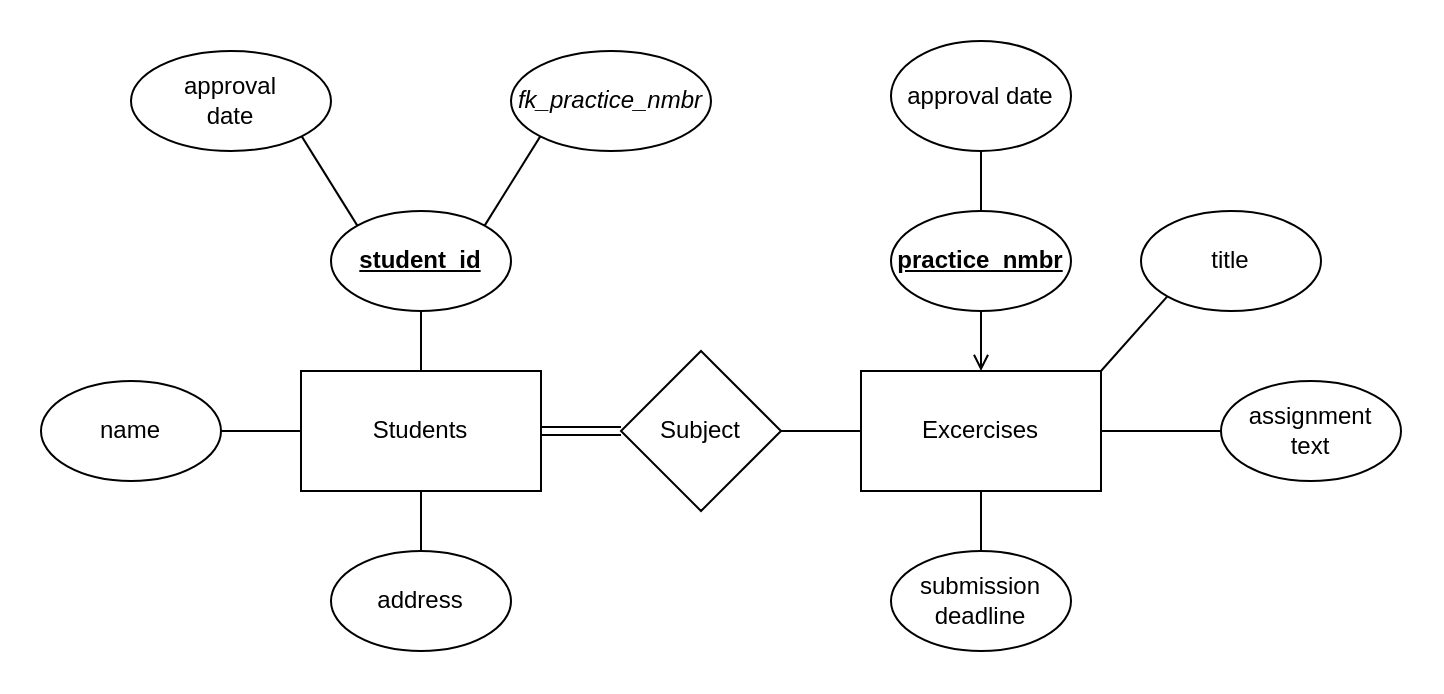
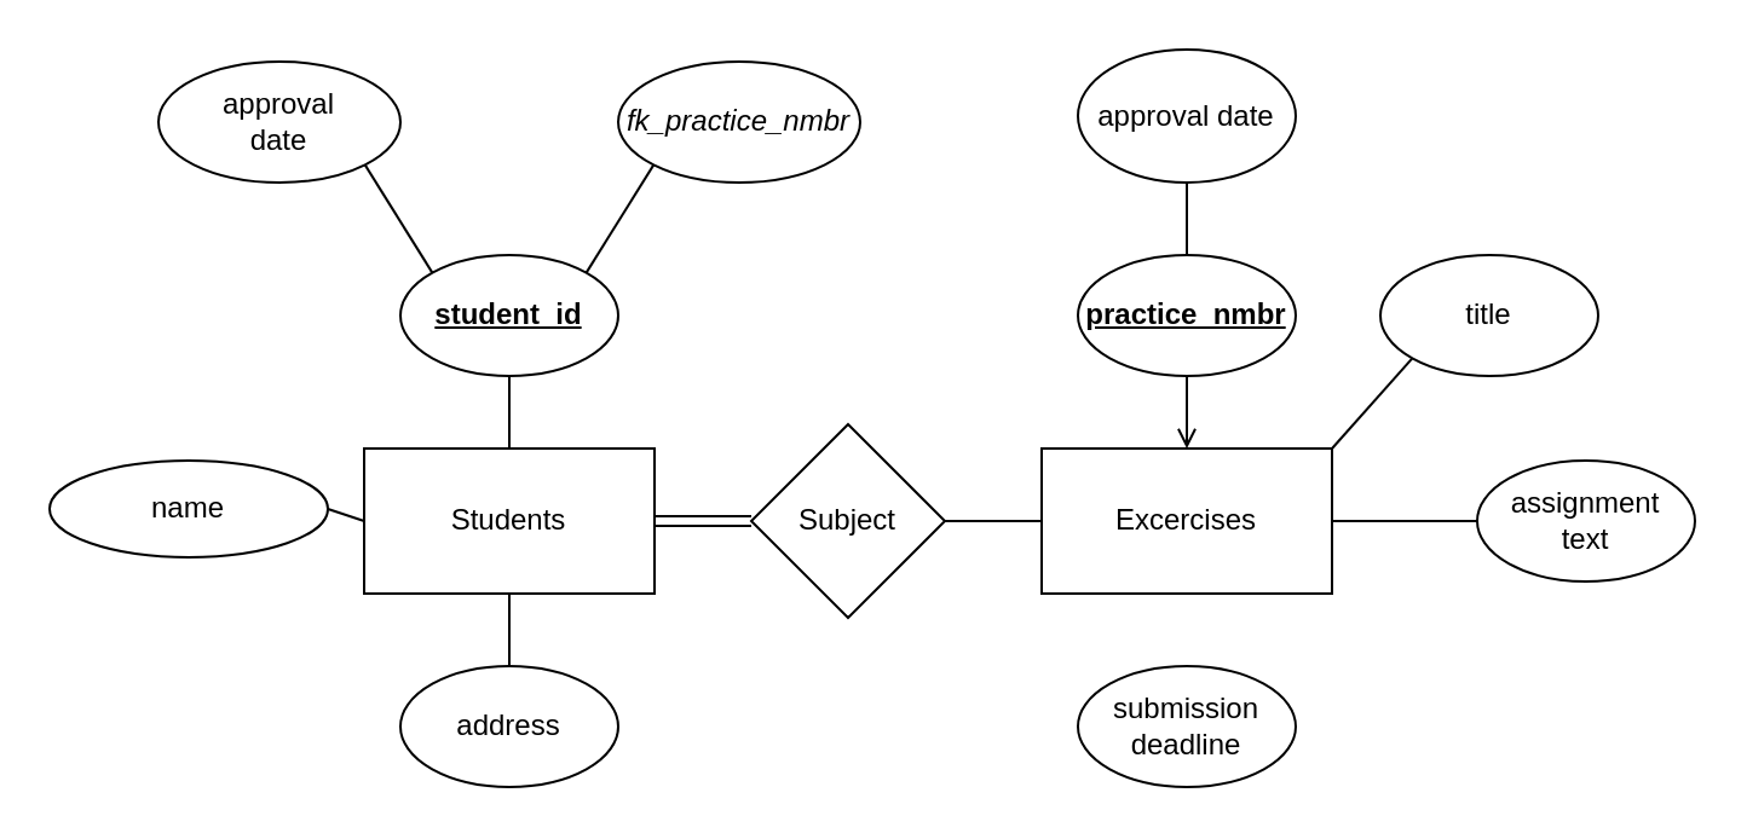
  <mxCell id="0" />
  <mxCell id="1" parent="0" />
  <mxCell id="2" value="Subject" style="rhombus;whiteSpace=wrap;html=1;" parent="1" vertex="1"><mxGeometry x="310" y="175" width="80" height="80" as="geometry" /></mxCell>
  <mxCell id="3" value="Students" style="rounded=0;whiteSpace=wrap;html=1;" parent="1" vertex="1"><mxGeometry x="150" y="185" width="120" height="60" as="geometry" /></mxCell>
  <mxCell id="4" value="Excercises" style="rounded=0;whiteSpace=wrap;html=1;" parent="1" vertex="1"><mxGeometry x="430" y="185" width="120" height="60" as="geometry" /></mxCell>
  <mxCell id="5" value="" style="shape=link;html=1;rounded=0;exitX=1;exitY=0.5;exitDx=0;exitDy=0;entryX=0;entryY=0.5;entryDx=0;entryDy=0;" parent="1" source="3" target="2" edge="1"><mxGeometry width="100" relative="1" as="geometry"><mxPoint x="310" y="275" as="sourcePoint" /><mxPoint x="410" y="275" as="targetPoint" /></mxGeometry></mxCell>
  <mxCell id="6" value="" style="endArrow=none;html=1;rounded=0;entryX=0;entryY=0.5;entryDx=0;entryDy=0;exitX=1;exitY=0.5;exitDx=0;exitDy=0;" parent="1" source="2" target="4" edge="1"><mxGeometry width="50" height="50" relative="1" as="geometry"><mxPoint x="340" y="305" as="sourcePoint" /><mxPoint x="390" y="255" as="targetPoint" /></mxGeometry></mxCell>
  <mxCell id="7" value="&lt;b&gt;&lt;u&gt;practice_nmbr&lt;/u&gt;&lt;/b&gt;" style="ellipse;whiteSpace=wrap;html=1;" parent="1" vertex="1"><mxGeometry x="445" y="105" width="90" height="50" as="geometry" /></mxCell>
  <mxCell id="8" value="title" style="ellipse;whiteSpace=wrap;html=1;" parent="1" vertex="1"><mxGeometry x="570" y="105" width="90" height="50" as="geometry" /></mxCell>
  <mxCell id="9" value="assignment&lt;br&gt;text" style="ellipse;whiteSpace=wrap;html=1;" parent="1" vertex="1"><mxGeometry x="610" y="190" width="90" height="50" as="geometry" /></mxCell>
  <mxCell id="10" value="submission&lt;br&gt;deadline" style="ellipse;whiteSpace=wrap;html=1;" parent="1" vertex="1"><mxGeometry x="445" y="275" width="90" height="50" as="geometry" /></mxCell>
  <mxCell id="11" value="" style="endArrow=open;html=1;rounded=0;entryX=0.5;entryY=0;entryDx=0;entryDy=0;exitX=0.5;exitY=1;exitDx=0;exitDy=0;" parent="1" source="7" target="4" edge="1"><mxGeometry width="50" height="50" relative="1" as="geometry"><mxPoint x="340" y="285" as="sourcePoint" /><mxPoint x="390" y="235" as="targetPoint" /></mxGeometry></mxCell>
  <mxCell id="12" value="" style="endArrow=none;html=1;rounded=0;entryX=1;entryY=0;entryDx=0;entryDy=0;exitX=0;exitY=1;exitDx=0;exitDy=0;" parent="1" source="8" target="4" edge="1"><mxGeometry width="50" height="50" relative="1" as="geometry"><mxPoint x="340" y="285" as="sourcePoint" /><mxPoint x="390" y="235" as="targetPoint" /></mxGeometry></mxCell>
  <mxCell id="13" value="" style="endArrow=none;html=1;rounded=0;entryX=1;entryY=0.5;entryDx=0;entryDy=0;" parent="1" source="9" target="4" edge="1"><mxGeometry width="50" height="50" relative="1" as="geometry"><mxPoint x="340" y="285" as="sourcePoint" /><mxPoint x="390" y="235" as="targetPoint" /></mxGeometry></mxCell>
- <mxCell id="14" value="" style="endArrow=none;html=1;rounded=0;entryX=0.5;entryY=1;entryDx=0;entryDy=0;" parent="1" source="10" target="4" edge="1"><mxGeometry width="50" height="50" relative="1" as="geometry"><mxPoint x="340" y="285" as="sourcePoint" /><mxPoint x="390" y="235" as="targetPoint" /></mxGeometry></mxCell>
  <mxCell id="15" value="approval&lt;br&gt;date" style="ellipse;whiteSpace=wrap;html=1;" parent="1" vertex="1"><mxGeometry x="65" y="25" width="100" height="50" as="geometry" /></mxCell>
  <mxCell id="16" value="&lt;b&gt;&lt;u&gt;student_id&lt;/u&gt;&lt;/b&gt;" style="ellipse;whiteSpace=wrap;html=1;" parent="1" vertex="1"><mxGeometry x="165" y="105" width="90" height="50" as="geometry" /></mxCell>
- <mxCell id="17" value="name" style="ellipse;whiteSpace=wrap;html=1;" parent="1" vertex="1"><mxGeometry x="20" y="190" width="90" height="50" as="geometry" /></mxCell>
+ <mxCell id="17" value="name" style="ellipse;whiteSpace=wrap;html=1;" parent="1" vertex="1"><mxGeometry x="20" y="190" width="115" height="40" as="geometry" /></mxCell>
  <mxCell id="18" value="address" style="ellipse;whiteSpace=wrap;html=1;" parent="1" vertex="1"><mxGeometry x="165" y="275" width="90" height="50" as="geometry" /></mxCell>
  <mxCell id="19" value="" style="endArrow=none;html=1;rounded=0;exitX=0.5;exitY=0;exitDx=0;exitDy=0;entryX=0.5;entryY=1;entryDx=0;entryDy=0;" parent="1" source="18" target="3" edge="1"><mxGeometry width="50" height="50" relative="1" as="geometry"><mxPoint x="340" y="275" as="sourcePoint" /><mxPoint x="390" y="225" as="targetPoint" /></mxGeometry></mxCell>
  <mxCell id="20" value="" style="endArrow=none;html=1;rounded=0;exitX=1;exitY=0.5;exitDx=0;exitDy=0;entryX=0;entryY=0.5;entryDx=0;entryDy=0;" parent="1" source="17" edge="1" target="3"><mxGeometry width="50" height="50" relative="1" as="geometry"><mxPoint x="340" y="275" as="sourcePoint" /><mxPoint x="150" y="245" as="targetPoint" /></mxGeometry></mxCell>
  <mxCell id="21" value="" style="endArrow=none;html=1;rounded=0;exitX=1;exitY=1;exitDx=0;exitDy=0;entryX=0;entryY=0;entryDx=0;entryDy=0;" parent="1" source="15" target="16" edge="1"><mxGeometry width="50" height="50" relative="1" as="geometry"><mxPoint x="340" y="275" as="sourcePoint" /><mxPoint x="390" y="225" as="targetPoint" /></mxGeometry></mxCell>
  <mxCell id="22" value="" style="endArrow=none;html=1;rounded=0;entryX=0.5;entryY=1;entryDx=0;entryDy=0;" parent="1" source="3" target="16" edge="1"><mxGeometry width="50" height="50" relative="1" as="geometry"><mxPoint x="340" y="275" as="sourcePoint" /><mxPoint x="390" y="225" as="targetPoint" /></mxGeometry></mxCell>
  <mxCell id="23" value="&lt;i&gt;fk_practice_nmbr&lt;/i&gt;" style="ellipse;whiteSpace=wrap;html=1;" vertex="1" parent="1"><mxGeometry x="255" y="25" width="100" height="50" as="geometry" /></mxCell>
  <mxCell id="24" value="" style="endArrow=none;html=1;rounded=0;entryX=0;entryY=1;entryDx=0;entryDy=0;exitX=1;exitY=0;exitDx=0;exitDy=0;" edge="1" parent="1" source="16" target="23"><mxGeometry width="50" height="50" relative="1" as="geometry"><mxPoint x="213" y="105" as="sourcePoint" /><mxPoint x="390" y="255" as="targetPoint" /></mxGeometry></mxCell>
  <mxCell id="25" value="approval date" style="ellipse;whiteSpace=wrap;html=1;" vertex="1" parent="1"><mxGeometry x="445" y="20" width="90" height="55" as="geometry" /></mxCell>
  <mxCell id="26" value="" style="endArrow=none;html=1;rounded=0;entryX=0.5;entryY=1;entryDx=0;entryDy=0;" edge="1" parent="1" source="7" target="25"><mxGeometry width="50" height="50" relative="1" as="geometry"><mxPoint x="340" y="305" as="sourcePoint" /><mxPoint x="390" y="255" as="targetPoint" /></mxGeometry></mxCell>
